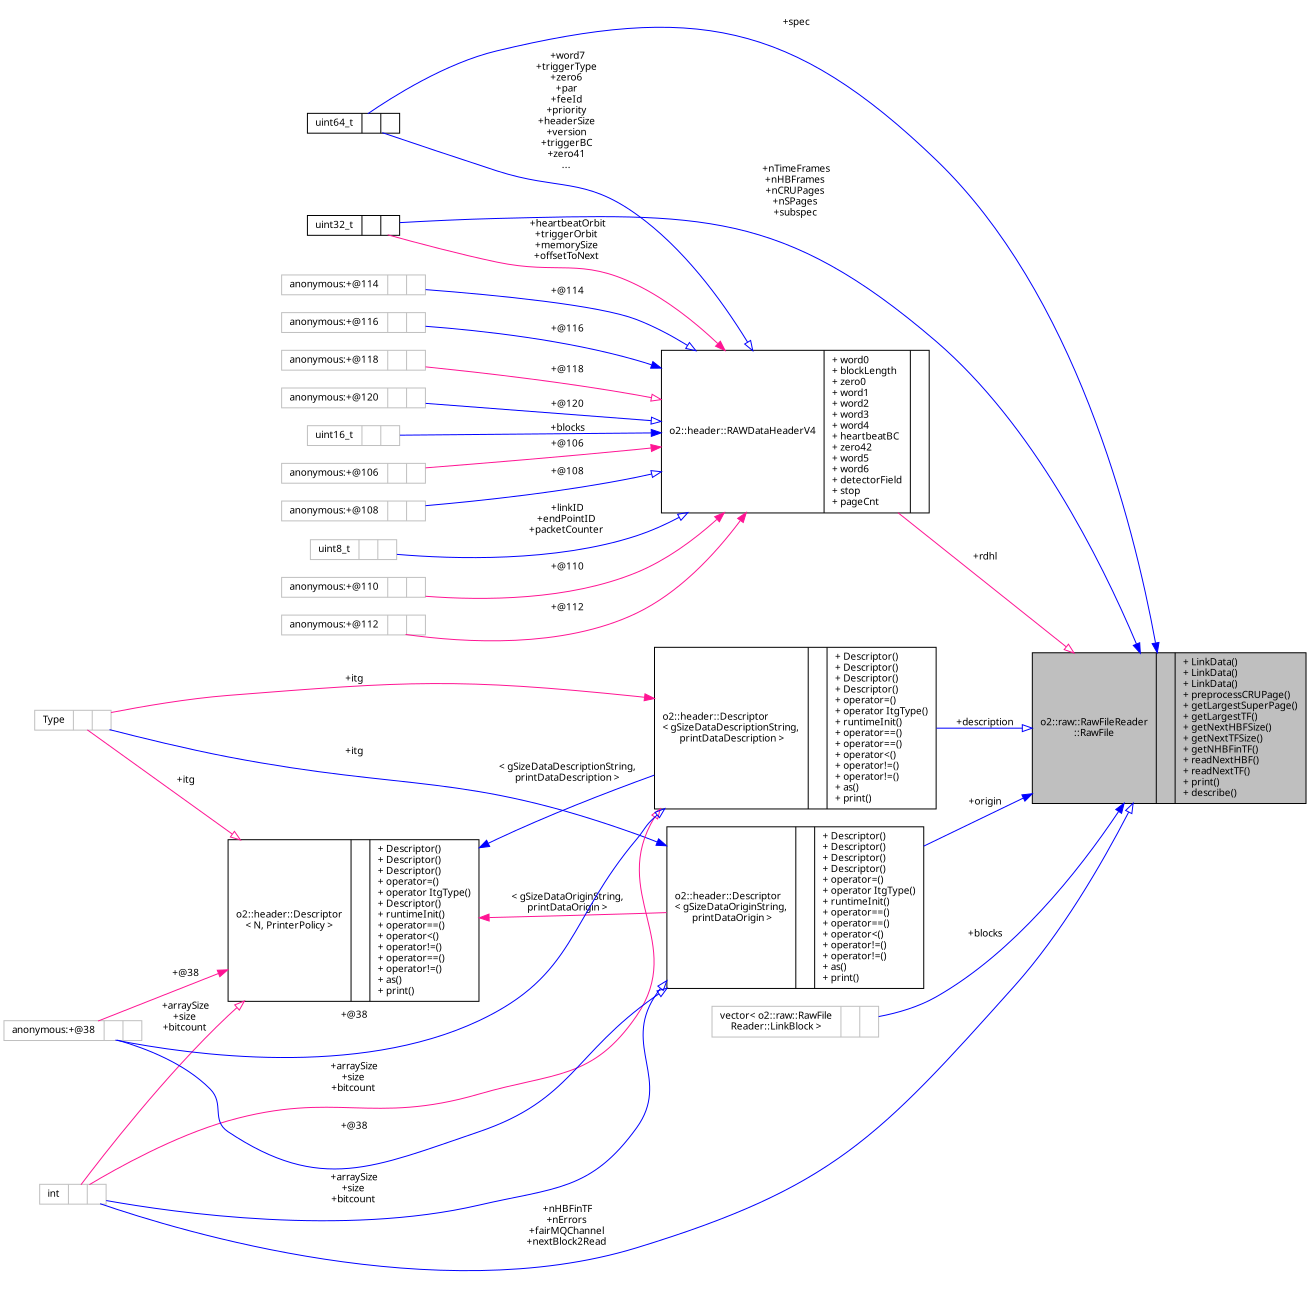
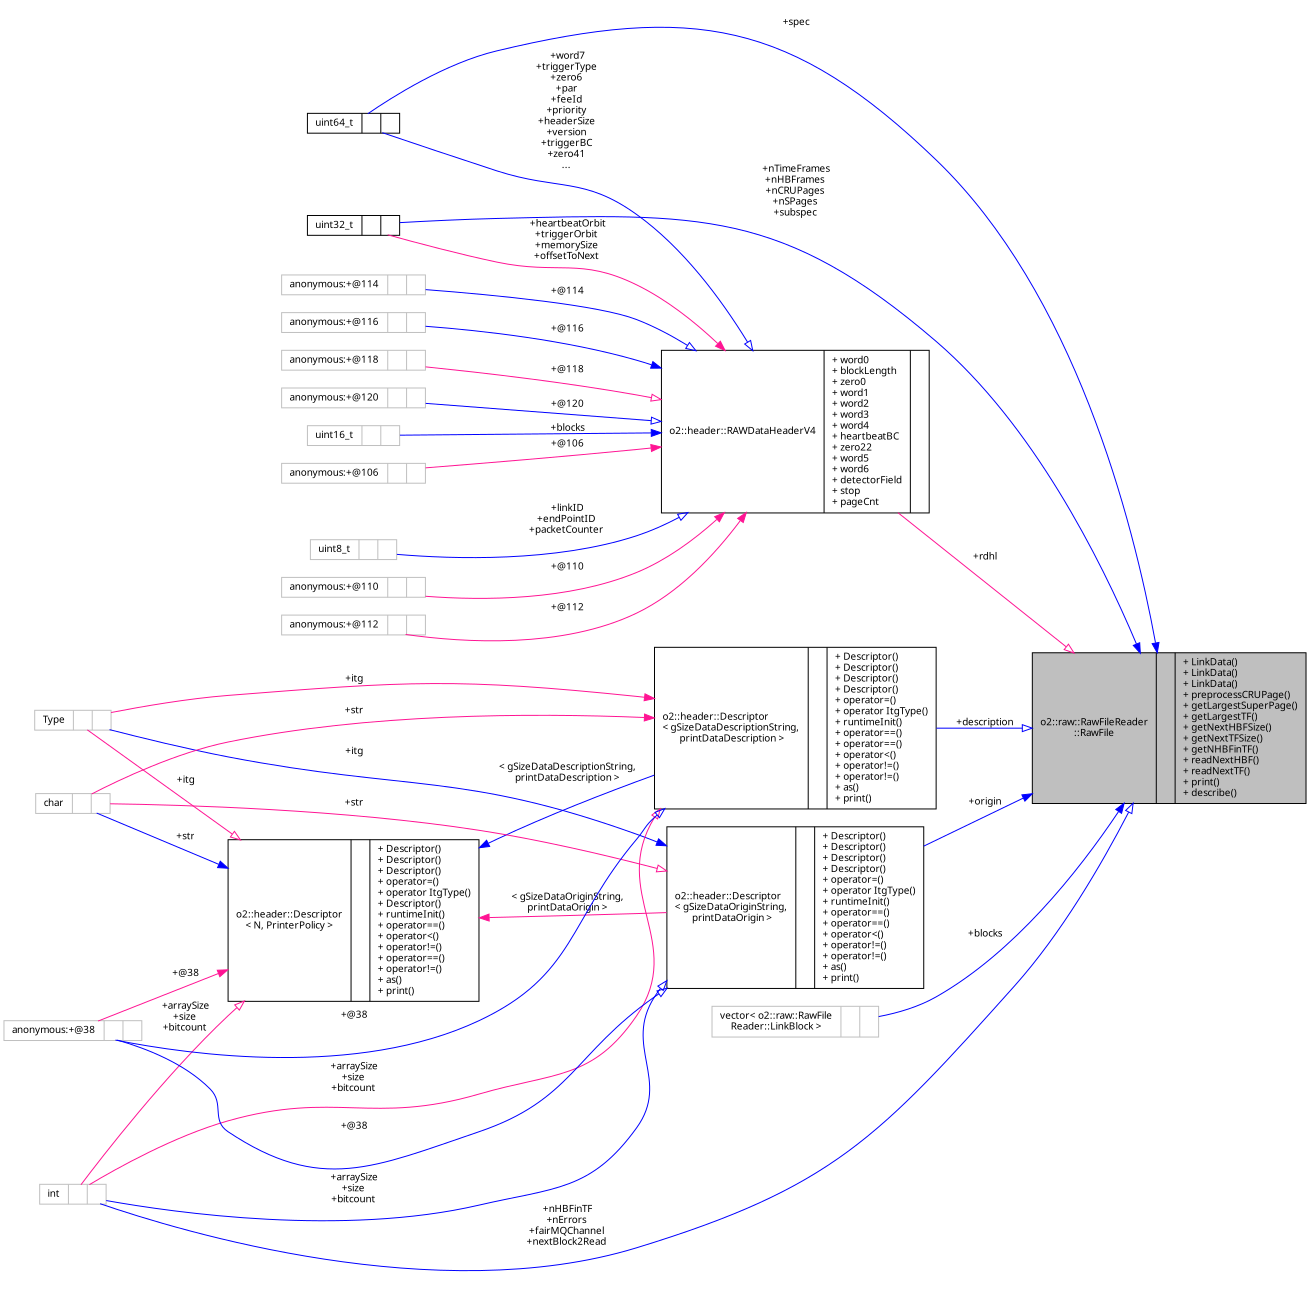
  digraph {
    fontname="Noto Sans"
    rankdir=LR
    node [color=grey75 fontname="Noto Sans" fontsize=10 shape=record]
    edge [arrowhead=onormal color=blue fontname="Noto Sans" fontsize=10 labelfontname=Helvetica labelfontsize=10 style=solid]
    n1 [color=black fillcolor=grey75 fontcolor=black height=0.2 label="{o2::raw::RawFileReader\l::RawFile\n||+ LinkData()\l+ LinkData()\l+ LinkData()\l+ preprocessCRUPage()\l+ getLargestSuperPage()\l+ getLargestTF()\l+ getNextHBFSize()\l+ getNextTFSize()\l+ getNHBFinTF()\l+ readNextHBF()\l+ readNextTF()\l+ print()\l+ describe()\l}" style=filled width=0.4]
    n2 [color=black height=0.2 label="{uint64_t\n||}" width=0.4]
-   n3 [color=black height=0.2 label="{o2::header::RAWDataHeaderV4\n|+ word0\l+ blockLength\l+ zero0\l+ word1\l+ word2\l+ word3\l+ word4\l+ heartbeatBC\l+ zero42\l+ word5\l+ word6\l+ detectorField\l+ stop\l+ pageCnt\l|}" width=0.4]
+   n3 [color=black height=0.2 label="{o2::header::RAWDataHeaderV4\n|+ word0\l+ blockLength\l+ zero0\l+ word1\l+ word2\l+ word3\l+ word4\l+ heartbeatBC\l+ zero22\l+ word5\l+ word6\l+ detectorField\l+ stop\l+ pageCnt\l|}" width=0.4]
    n4 [color=black height=0.2 label="{o2::header::Descriptor\l\< gSizeDataOriginString,\l printDataOrigin \>\n||+ Descriptor()\l+ Descriptor()\l+ Descriptor()\l+ Descriptor()\l+ operator=()\l+ operator ItgType()\l+ runtimeInit()\l+ operator==()\l+ operator==()\l+ operator\<()\l+ operator!=()\l+ operator!=()\l+ as()\l+ print()\l}" width=0.4]
    n5 [height=0.2 label="{Type\n||}" width=0.4]
    n6 [color=black height=0.2 label="{o2::header::Descriptor\l\< N, PrinterPolicy \>\n||+ Descriptor()\l+ Descriptor()\l+ Descriptor()\l+ operator=()\l+ operator ItgType()\l+ Descriptor()\l+ runtimeInit()\l+ operator==()\l+ operator\<()\l+ operator!=()\l+ operator==()\l+ operator!=()\l+ as()\l+ print()\l}" width=0.4]
    n7 [color=black height=0.2 label="{o2::header::Descriptor\l\< gSizeDataDescriptionString,\l printDataDescription \>\n||+ Descriptor()\l+ Descriptor()\l+ Descriptor()\l+ Descriptor()\l+ operator=()\l+ operator ItgType()\l+ runtimeInit()\l+ operator==()\l+ operator==()\l+ operator\<()\l+ operator!=()\l+ operator!=()\l+ as()\l+ print()\l}" width=0.4]
+   n8 [height=0.2 label="{char\n||}" width=0.4]
    n9 [height=0.2 label="{int\n||}" width=0.4]
    n10 [height=0.2 label="{anonymous:+@38\n||}" width=0.4]
    n11 [height=0.2 label="{vector\< o2::raw::RawFile\lReader::LinkBlock \>\n||}" width=0.4]
    n12 [color=black height=0.2 label="{uint32_t\n||}" width=0.4]
    n13 [height=0.2 label="{anonymous:+@120\n||}" width=0.4]
    n14 [height=0.2 label="{uint16_t\n||}" width=0.4]
    n15 [height=0.2 label="{anonymous:+@106\n||}" width=0.4]
-   n16 [height=0.2 label="{anonymous:+@108\n||}" width=0.4]
    n17 [height=0.2 label="{uint8_t\n||}" width=0.4]
    n18 [height=0.2 label="{anonymous:+@110\n||}" width=0.4]
    n19 [height=0.2 label="{anonymous:+@112\n||}" width=0.4]
    n20 [height=0.2 label="{anonymous:+@114\n||}" width=0.4]
    n21 [height=0.2 label="{anonymous:+@116\n||}" width=0.4]
    n22 [height=0.2 label="{anonymous:+@118\n||}" width=0.4]
    n2 -> n1 [arrowhead=normal label=" +spec"]
    n2 -> n3 [label=" +word7\n+triggerType\n+zero6\n+par\n+feeId\n+priority\n+headerSize\n+version\n+triggerBC\n+zero41\n..."]
    n3 -> n1 [color=deeppink label=" +rdhl"]
    n4 -> n1 [arrowhead=normal label=" +origin"]
    n5 -> n4 [arrowhead=normal label=" +itg"]
    n5 -> n6 [color=deeppink label=" +itg"]
    n5 -> n7 [arrowhead=normal color=deeppink label=" +itg"]
    n6 -> n4 [color=deeppink dir=back label=" \< gSizeDataOriginString,\l printDataOrigin \>" arrowhead=""]
    n6 -> n7 [dir=back label=" \< gSizeDataDescriptionString,\l printDataDescription \>" arrowhead=""]
    n7 -> n1 [label=" +description"]
+   n8 -> n4 [color=deeppink label=" +str"]
+   n8 -> n6 [arrowhead=normal label=" +str"]
+   n8 -> n7 [arrowhead=normal color=deeppink label=" +str"]
    n9 -> n1 [label=" +nHBFinTF\n+nErrors\n+fairMQChannel\n+nextBlock2Read"]
    n9 -> n4 [label=" +arraySize\n+size\n+bitcount"]
    n9 -> n6 [color=deeppink label=" +arraySize\n+size\n+bitcount"]
    n9 -> n7 [color=deeppink label=" +arraySize\n+size\n+bitcount"]
    n10 -> n4 [label=" +@38"]
    n10 -> n6 [arrowhead=normal color=deeppink label=" +@38"]
    n10 -> n7 [label=" +@38"]
    n11 -> n1 [arrowhead=normal label=" +blocks"]
    n12 -> n1 [arrowhead=normal label=" +nTimeFrames\n+nHBFrames\n+nCRUPages\n+nSPages\n+subspec"]
    n12 -> n3 [arrowhead=normal color=deeppink label=" +heartbeatOrbit\n+triggerOrbit\n+memorySize\n+offsetToNext"]
    n13 -> n3 [label=" +@120"]
    n14 -> n3 [arrowhead=normal label=" +blocks"]
    n15 -> n3 [arrowhead=normal color=deeppink label=" +@106"]
-   n16 -> n3 [label=" +@108"]
    n17 -> n3 [label=" +linkID\n+endPointID\n+packetCounter"]
    n18 -> n3 [arrowhead=normal color=deeppink label=" +@110"]
    n19 -> n3 [arrowhead=normal color=deeppink label=" +@112"]
    n20 -> n3 [label=" +@114"]
    n21 -> n3 [arrowhead=normal label=" +@116"]
    n22 -> n3 [color=deeppink label=" +@118"]
  }
